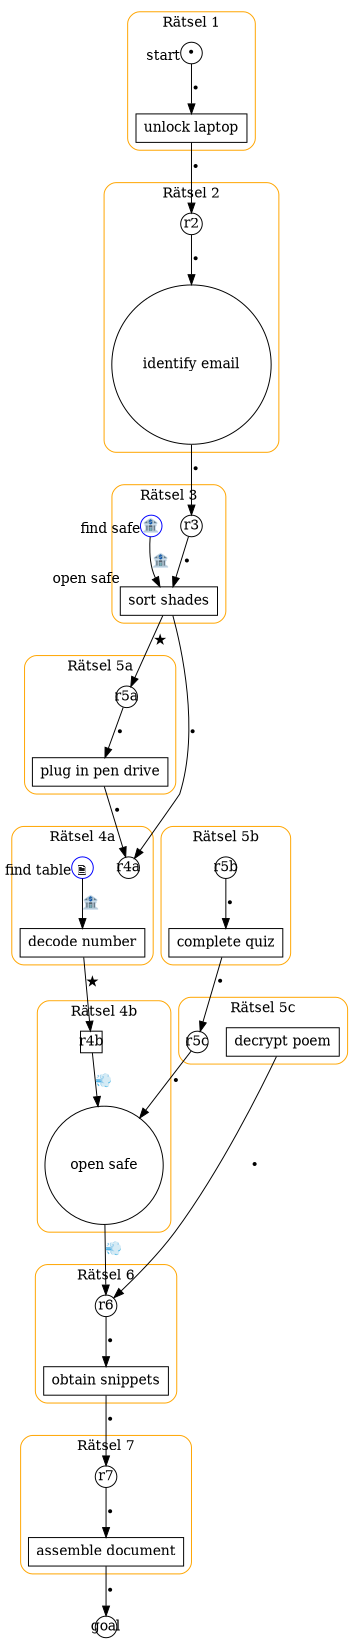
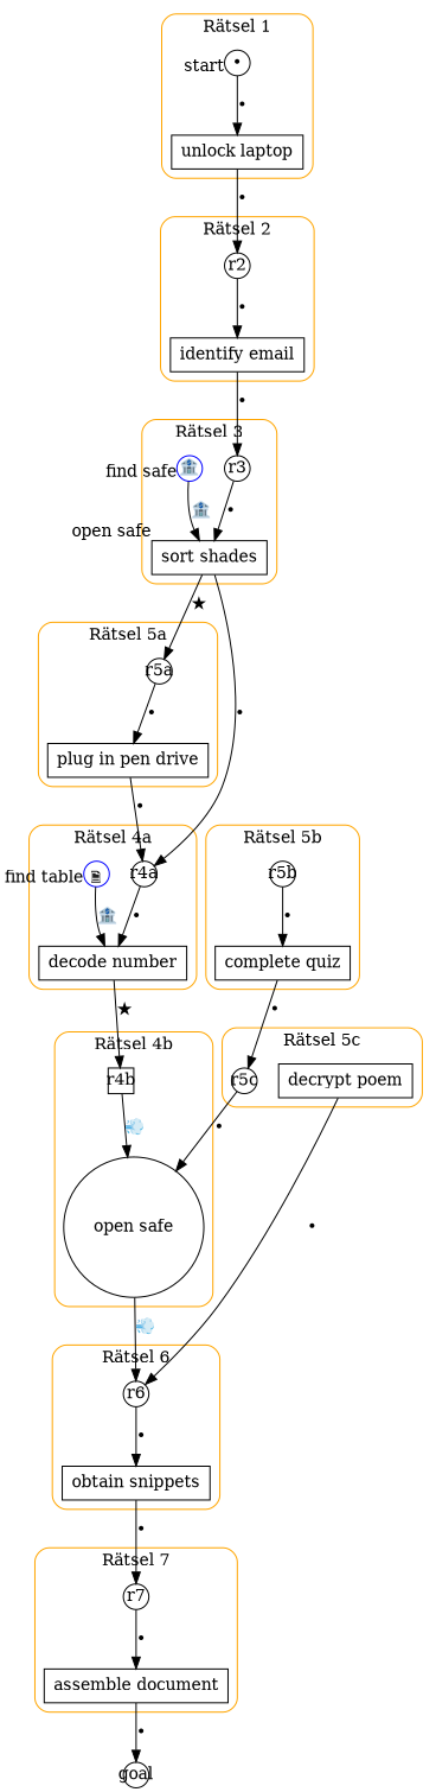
  digraph {
    rankdir=TB
    node [fixedsize=true shape=circle]
    n1 [height=.3 label="&bull;" width=.3 xlabel=start]
    r2 [height=.3 width=.3]
    r3 [height=.3 width=.3]
    r4a [height=.3 width=.3]
    r4b [height=.3 shape=box width=.3]
    r5a [height=.3 width=.3]
    r5b [height=.3 width=.3]
    r5c [height=.3 width=.3]
    r6 [height=.3 width=.3]
    r7 [height=.3 width=.3]
    goal [height=.3 width=.3]
    n12 [height=0.4 label="unlock laptop" shape=rect width=.4 fixedsize=""]
-   n13 [height=0.4 label="identify email" width=.4 fixedsize=""]
+   n13 [height=0.4 label="identify email" shape=rect width=.4 fixedsize=""]
    n14 [height=0.4 label="sort shades" shape=rect width=.4 xlabel="open safe" fixedsize=""]
    n15 [height=0.4 label="decode number" shape=rect width=.4 fixedsize=""]
    n16 [height=0.4 label="open safe" width=.4 fixedsize=""]
    n17 [height=0.4 label="plug in pen drive" shape=rect width=.4 fixedsize=""]
    n18 [height=0.4 label="complete quiz" shape=rect width=.4 fixedsize=""]
    n19 [height=0.4 label="decrypt poem" shape=rect width=.4 fixedsize=""]
    n20 [height=0.4 label="obtain snippets" shape=rect width=.4 fixedsize=""]
    n21 [height=0.4 label="assemble document" shape=rect width=.4 fixedsize=""]
    n22 [color=blue height=.3 label="🏦" width=.3 xlabel="find safe"]
    n23 [color=blue height=.3 label=<<SUB>🗎</SUB>> width=.3 xlabel="find table"]
    subgraph sub_1 {
      n1
      r2
      r3
      r4a
      r4b
      r5a
      r5b
      r5c
      r6
      r7
      goal
    }
    subgraph cluster_2 {
      color=orange
      label="Rätsel 2"
      style=rounded
      r2
      n13
    }
    subgraph cluster_3 {
      color=orange
      label="Rätsel 1"
      style=rounded
      n1
      n12
    }
    subgraph cluster_4 {
      color=orange
      label="Rätsel 5c"
      style=rounded
      r5c
      n19
    }
    subgraph cluster_5 {
      color=orange
      label="Rätsel 6"
      style=rounded
      r6
      n20
    }
    subgraph sub_6 {
      n12
      n13
      n14
      n15
      n16
      n17
      n18
      n19
      n20
      n21
    }
    subgraph cluster_7 {
      color=orange
      label="Rätsel 7"
      style=rounded
      r7
      n21
    }
    subgraph cluster_8 {
      color=orange
      label="Rätsel 5b"
      style=rounded
      r5b
      n18
    }
    subgraph cluster_9 {
      color=orange
      label="Rätsel 4a"
      style=rounded
      r4a
      n15
      n23
    }
    subgraph cluster_10 {
      color=orange
      label="Rätsel 4b"
      style=rounded
      r4b
      n16
    }
    subgraph cluster_11 {
      color=orange
      label="Rätsel 5a"
      style=rounded
      r5a
      n17
    }
    subgraph sub_12 {
      n22
      n23
    }
    subgraph cluster_13 {
      color=orange
      label="Rätsel 3"
      style=rounded
      r3
      n14
      n22
    }
    n1 -> n12 [label="&bull;"]
    r2 -> n13 [label="&bull;"]
    r3 -> n14 [label="&bull;"]
+   r4a -> n15 [label="&bull;"]
    r4b -> n16 [label="💨"]
    r5a -> n17 [label="&bull;"]
    r5b -> n18 [label="&bull;"]
    r5c -> n16 [label="&bull;"]
    r6 -> n20 [label="&bull;"]
    r7 -> n21 [label="&bull;"]
    n12 -> r2 [label="&bull;"]
    n13 -> r3 [label="&bull;"]
    n14 -> r4a [label="&bull;"]
    n14 -> r5a [label="★"]
    n15 -> r4b [label="★"]
    n16 -> r6 [label="💨"]
    n17 -> r4a [label="&bull;"]
    n18 -> r5c [label="&bull;"]
    n19 -> r6 [label="&bull;"]
    n20 -> r7 [label="&bull;"]
    n21 -> goal [label="&bull;"]
    n22 -> n14 [label="🏦"]
    n23 -> n15 [label="🏦"]
  }
